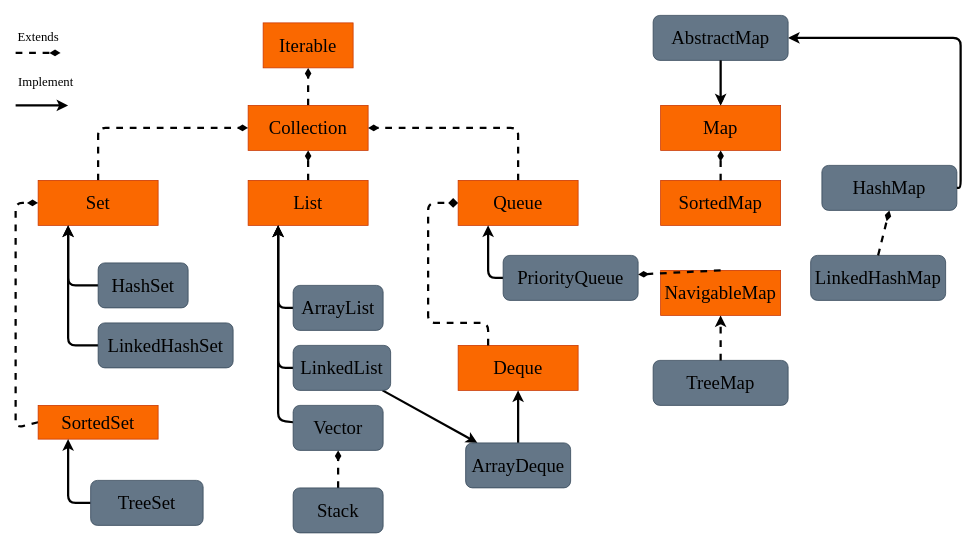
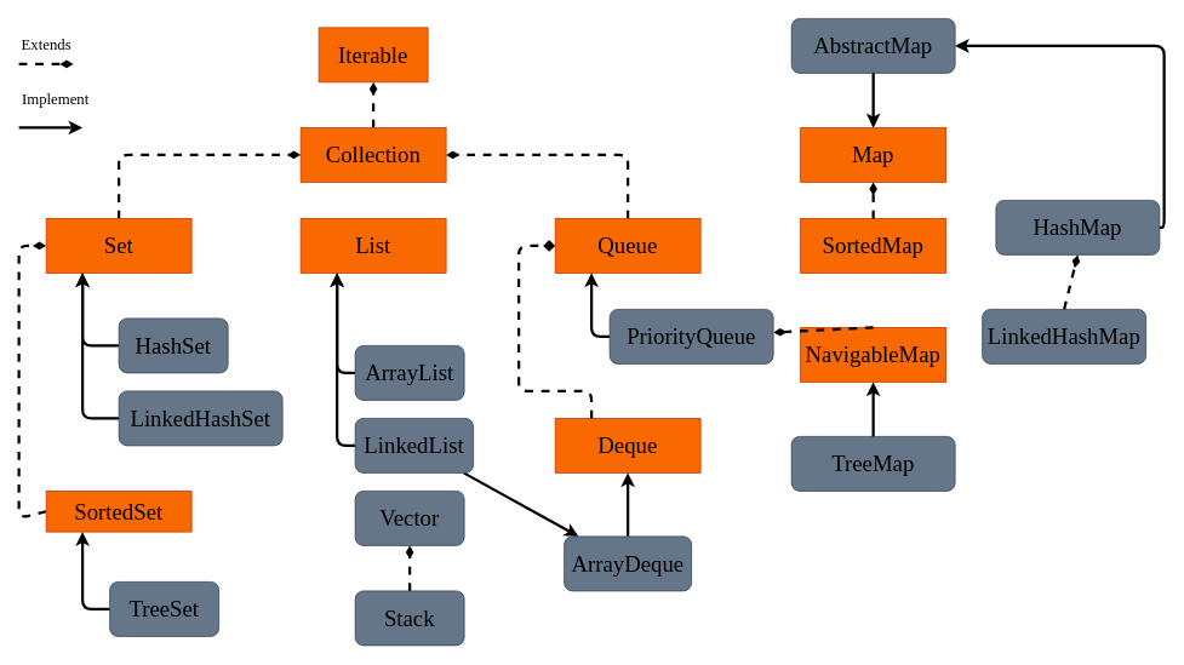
  <mxCell id="0" />
  <mxCell id="1" parent="0" />
  <mxCell id="2" value="Iterable" style="rounded=0;whiteSpace=wrap;html=1;fillColor=#fa6800;fontColor=#000000;strokeColor=#C73500;fontSize=25;fontStyle=0;fontFamily=Comic Sans MS;" parent="1" vertex="1"><mxGeometry x="350" y="30" width="120" height="60" as="geometry" /></mxCell>
  <mxCell id="3" style="edgeStyle=none;html=1;exitX=0.5;exitY=0;exitDx=0;exitDy=0;strokeColor=#000000;strokeWidth=3;fontFamily=Comic Sans MS;fontSize=25;fontColor=default;endArrow=diamondThin;endFill=1;dashed=1;" parent="1" source="4" edge="1"><mxGeometry relative="1" as="geometry"><mxPoint x="410" y="90" as="targetPoint" /></mxGeometry></mxCell>
  <mxCell id="4" value="Collection" style="rounded=0;whiteSpace=wrap;html=1;fillColor=#fa6800;fontColor=#000000;strokeColor=#C73500;fontSize=25;fontStyle=0;fontFamily=Comic Sans MS;" parent="1" vertex="1"><mxGeometry x="330" y="140" width="160" height="60" as="geometry" /></mxCell>
  <mxCell id="5" style="edgeStyle=none;html=1;entryX=0;entryY=0.5;entryDx=0;entryDy=0;strokeColor=#000000;strokeWidth=3;fontFamily=Comic Sans MS;fontSize=25;fontColor=default;endArrow=diamondThin;endFill=1;dashed=1;" parent="1" source="6" target="4" edge="1"><mxGeometry relative="1" as="geometry"><Array as="points"><mxPoint x="130" y="170" /></Array></mxGeometry></mxCell>
  <mxCell id="6" value="Set" style="rounded=0;whiteSpace=wrap;html=1;fillColor=#fa6800;fontColor=#000000;strokeColor=#C73500;fontSize=25;fontStyle=0;fontFamily=Comic Sans MS;" parent="1" vertex="1"><mxGeometry x="50" y="240" width="160" height="60" as="geometry" /></mxCell>
- <mxCell id="7" style="edgeStyle=none;html=1;exitX=0.5;exitY=0;exitDx=0;exitDy=0;entryX=0.5;entryY=1;entryDx=0;entryDy=0;strokeColor=#000000;strokeWidth=3;fontFamily=Comic Sans MS;fontSize=25;fontColor=default;endArrow=diamondThin;endFill=1;dashed=1;" parent="1" source="8" target="4" edge="1"><mxGeometry relative="1" as="geometry" /></mxCell>
  <mxCell id="8" value="List" style="rounded=0;whiteSpace=wrap;html=1;fillColor=#fa6800;fontColor=#000000;strokeColor=#C73500;fontSize=25;fontStyle=0;fontFamily=Comic Sans MS;" parent="1" vertex="1"><mxGeometry x="330" y="240" width="160" height="60" as="geometry" /></mxCell>
  <mxCell id="9" style="edgeStyle=none;html=1;exitX=0.5;exitY=0;exitDx=0;exitDy=0;entryX=1;entryY=0.5;entryDx=0;entryDy=0;strokeColor=#000000;strokeWidth=3;fontFamily=Comic Sans MS;fontSize=25;fontColor=default;endArrow=diamondThin;endFill=1;dashed=1;" parent="1" source="10" target="4" edge="1"><mxGeometry relative="1" as="geometry"><Array as="points"><mxPoint x="690" y="170" /></Array></mxGeometry></mxCell>
  <mxCell id="10" value="Queue" style="rounded=0;whiteSpace=wrap;html=1;fillColor=#fa6800;fontColor=#000000;strokeColor=#C73500;fontSize=25;fontStyle=0;fontFamily=Comic Sans MS;" parent="1" vertex="1"><mxGeometry x="610" y="240" width="160" height="60" as="geometry" /></mxCell>
  <mxCell id="11" style="edgeStyle=none;html=1;exitX=0;exitY=0.5;exitDx=0;exitDy=0;entryX=0;entryY=0.5;entryDx=0;entryDy=0;strokeColor=#000000;strokeWidth=3;fontFamily=Comic Sans MS;fontSize=25;fontColor=default;endArrow=diamondThin;endFill=1;dashed=1;" parent="1" source="12" target="6" edge="1"><mxGeometry relative="1" as="geometry"><Array as="points"><mxPoint x="20" y="570" /><mxPoint x="20" y="270" /></Array></mxGeometry></mxCell>
  <mxCell id="12" value="SortedSet" style="rounded=0;whiteSpace=wrap;html=1;fillColor=#fa6800;fontColor=#000000;strokeColor=#C73500;fontSize=25;fontStyle=0;fontFamily=Comic Sans MS;" parent="1" vertex="1"><mxGeometry x="50" y="540" width="160" height="45" as="geometry" /></mxCell>
  <mxCell id="13" style="edgeStyle=none;html=1;entryX=0.25;entryY=1;entryDx=0;entryDy=0;strokeColor=#000000;strokeWidth=3;fontFamily=Comic Sans MS;fontSize=25;fontColor=default;" parent="1" source="14" target="12" edge="1"><mxGeometry relative="1" as="geometry"><Array as="points"><mxPoint x="90" y="670" /></Array></mxGeometry></mxCell>
- <mxCell id="14" value="TreeSet" style="rounded=1;whiteSpace=wrap;html=1;fontSize=25;fontColor=#000000;fillColor=#647687;strokeColor=#314354;fontStyle=0;fontFamily=Comic Sans MS;" parent="1" vertex="1"><mxGeometry x="120" y="640" width="150" height="60" as="geometry" /></mxCell>
+ <mxCell id="14" value="TreeSet" style="rounded=1;whiteSpace=wrap;html=1;fontSize=25;fontColor=#000000;fillColor=#647687;strokeColor=#314354;fontStyle=0;fontFamily=Comic Sans MS;" parent="1" vertex="1"><mxGeometry x="120" y="640" width="120" height="60" as="geometry" /></mxCell>
  <mxCell id="15" style="edgeStyle=none;html=1;exitX=0;exitY=0.5;exitDx=0;exitDy=0;entryX=0.25;entryY=1;entryDx=0;entryDy=0;strokeColor=#000000;strokeWidth=3;fontFamily=Comic Sans MS;fontSize=25;fontColor=default;" parent="1" source="16" target="8" edge="1"><mxGeometry relative="1" as="geometry"><Array as="points"><mxPoint x="370" y="410" /></Array></mxGeometry></mxCell>
  <mxCell id="16" value="ArrayList" style="rounded=1;whiteSpace=wrap;html=1;fontSize=25;fontColor=#000000;fillColor=#647687;strokeColor=#314354;fontStyle=0;fontFamily=Comic Sans MS;" parent="1" vertex="1"><mxGeometry x="390" y="380" width="120" height="60" as="geometry" /></mxCell>
  <mxCell id="17" style="edgeStyle=none;html=1;strokeColor=#000000;strokeWidth=3;fontFamily=Comic Sans MS;fontSize=25;fontColor=default;" parent="1" source="19" edge="1"><mxGeometry relative="1" as="geometry"><mxPoint x="370" y="300" as="targetPoint" /><Array as="points"><mxPoint x="370" y="490" /></Array></mxGeometry></mxCell>
  <mxCell id="18" style="edgeStyle=none;html=1;strokeColor=#000000;strokeWidth=3;fontFamily=Comic Sans MS;fontSize=25;fontColor=default;" parent="1" source="19" target="28" edge="1"><mxGeometry relative="1" as="geometry" /></mxCell>
  <mxCell id="19" value="LinkedList" style="rounded=1;whiteSpace=wrap;html=1;fontSize=25;fontColor=#000000;fillColor=#647687;strokeColor=#314354;fontStyle=0;fontFamily=Comic Sans MS;" parent="1" vertex="1"><mxGeometry x="390" y="460" width="130" height="60" as="geometry" /></mxCell>
- <mxCell id="20" style="edgeStyle=none;html=1;entryX=0.25;entryY=1;entryDx=0;entryDy=0;strokeColor=#000000;strokeWidth=3;fontFamily=Comic Sans MS;fontSize=25;fontColor=default;" parent="1" source="21" target="8" edge="1"><mxGeometry relative="1" as="geometry"><Array as="points"><mxPoint x="370" y="560" /></Array></mxGeometry></mxCell>
  <mxCell id="21" value="Vector" style="rounded=1;whiteSpace=wrap;html=1;fontSize=25;fontColor=#000000;fillColor=#647687;strokeColor=#314354;fontStyle=0;fontFamily=Comic Sans MS;" parent="1" vertex="1"><mxGeometry x="390" y="540" width="120" height="60" as="geometry" /></mxCell>
  <mxCell id="22" style="edgeStyle=none;html=1;entryX=0.5;entryY=1;entryDx=0;entryDy=0;strokeColor=#000000;strokeWidth=3;fontFamily=Comic Sans MS;fontSize=25;fontColor=default;endArrow=diamondThin;endFill=1;dashed=1;" parent="1" source="23" target="21" edge="1"><mxGeometry relative="1" as="geometry" /></mxCell>
  <mxCell id="23" value="Stack" style="rounded=1;whiteSpace=wrap;html=1;fontSize=25;fontColor=#000000;fillColor=#647687;strokeColor=#314354;fontFamily=Comic Sans MS;" parent="1" vertex="1"><mxGeometry x="390" y="650" width="120" height="60" as="geometry" /></mxCell>
  <mxCell id="24" style="edgeStyle=none;html=1;entryX=0.25;entryY=1;entryDx=0;entryDy=0;strokeColor=#000000;strokeWidth=3;fontFamily=Comic Sans MS;fontSize=25;fontColor=default;" parent="1" source="25" target="10" edge="1"><mxGeometry relative="1" as="geometry"><Array as="points"><mxPoint x="650" y="370" /></Array></mxGeometry></mxCell>
  <mxCell id="25" value="PriorityQueue" style="rounded=1;whiteSpace=wrap;html=1;fontSize=25;fontColor=#000000;fillColor=#647687;strokeColor=#314354;fontStyle=0;fontFamily=Comic Sans MS;" parent="1" vertex="1"><mxGeometry x="670" y="340" width="180" height="60" as="geometry" /></mxCell>
  <mxCell id="26" value="Deque" style="rounded=0;whiteSpace=wrap;html=1;fillColor=#fa6800;fontColor=#000000;strokeColor=#C73500;fontSize=25;fontStyle=0;fontFamily=Comic Sans MS;" parent="1" vertex="1"><mxGeometry x="610" y="460" width="160" height="60" as="geometry" /></mxCell>
  <mxCell id="27" style="edgeStyle=none;html=1;strokeColor=#000000;strokeWidth=3;fontFamily=Comic Sans MS;fontSize=25;fontColor=default;" parent="1" source="28" target="26" edge="1"><mxGeometry relative="1" as="geometry" /></mxCell>
  <mxCell id="28" value="ArrayDeque" style="rounded=1;whiteSpace=wrap;html=1;fontSize=25;fontColor=#000000;fillColor=#647687;strokeColor=#314354;fontStyle=0;fontFamily=Comic Sans MS;" parent="1" vertex="1"><mxGeometry x="620" y="590" width="140" height="60" as="geometry" /></mxCell>
  <mxCell id="29" style="edgeStyle=none;html=1;exitX=0;exitY=0.5;exitDx=0;exitDy=0;entryX=0.25;entryY=1;entryDx=0;entryDy=0;strokeColor=#000000;strokeWidth=3;fontFamily=Comic Sans MS;fontSize=25;fontColor=default;" parent="1" source="30" target="6" edge="1"><mxGeometry relative="1" as="geometry"><Array as="points"><mxPoint x="90" y="380" /></Array></mxGeometry></mxCell>
  <mxCell id="30" value="HashSet" style="rounded=1;whiteSpace=wrap;html=1;fontSize=25;fontColor=#000000;fillColor=#647687;strokeColor=#314354;fontStyle=0;fontFamily=Comic Sans MS;" parent="1" vertex="1"><mxGeometry x="130" y="350" width="120" height="60" as="geometry" /></mxCell>
  <mxCell id="31" style="edgeStyle=none;html=1;entryX=0.25;entryY=1;entryDx=0;entryDy=0;strokeColor=#000000;strokeWidth=3;fontFamily=Comic Sans MS;fontSize=25;fontColor=default;" parent="1" source="32" target="6" edge="1"><mxGeometry relative="1" as="geometry"><Array as="points"><mxPoint x="90" y="460" /></Array></mxGeometry></mxCell>
  <mxCell id="32" value="LinkedHashSet" style="rounded=1;whiteSpace=wrap;html=1;fontSize=25;fontColor=#000000;fillColor=#647687;strokeColor=#314354;fontStyle=0;fontFamily=Comic Sans MS;" parent="1" vertex="1"><mxGeometry x="130" y="430" width="180" height="60" as="geometry" /></mxCell>
  <mxCell id="33" value="" style="group" parent="1" vertex="1" connectable="0"><mxGeometry x="20" y="70" width="70" height="70" as="geometry" /></mxCell>
  <mxCell id="34" value="Extends" style="edgeStyle=none;html=1;exitX=0.5;exitY=0;exitDx=0;exitDy=0;strokeColor=#000000;strokeWidth=3;fontFamily=Comic Sans MS;fontSize=17;fontColor=default;endArrow=diamondThin;endFill=1;dashed=1;" parent="33" edge="1"><mxGeometry y="20" relative="1" as="geometry"><mxPoint as="sourcePoint" /><mxPoint x="60" as="targetPoint" /><mxPoint as="offset" /></mxGeometry></mxCell>
  <mxCell id="35" value="Implement" style="edgeStyle=none;html=1;strokeColor=#000000;strokeWidth=3;fontFamily=Comic Sans MS;fontSize=17;fontColor=default;" parent="33" edge="1"><mxGeometry x="0.143" y="30" relative="1" as="geometry"><mxPoint y="70" as="sourcePoint" /><mxPoint x="70" y="70" as="targetPoint" /><mxPoint as="offset" /></mxGeometry></mxCell>
  <mxCell id="36" value="Map" style="rounded=0;whiteSpace=wrap;html=1;fillColor=#fa6800;fontColor=#000000;strokeColor=#C73500;fontSize=25;fontStyle=0;fontFamily=Comic Sans MS;" parent="1" vertex="1"><mxGeometry x="880" y="140" width="160" height="60" as="geometry" /></mxCell>
  <mxCell id="37" value="SortedMap" style="rounded=0;whiteSpace=wrap;html=1;fillColor=#fa6800;fontColor=#000000;strokeColor=#C73500;fontSize=25;fontStyle=0;fontFamily=Comic Sans MS;" parent="1" vertex="1"><mxGeometry x="880" y="240" width="160" height="60" as="geometry" /></mxCell>
  <mxCell id="38" style="edgeStyle=none;html=1;exitX=0.5;exitY=0;exitDx=0;exitDy=0;entryX=0.5;entryY=1;entryDx=0;entryDy=0;strokeColor=#000000;strokeWidth=3;fontFamily=Comic Sans MS;fontSize=25;fontColor=default;endArrow=diamondThin;endFill=1;dashed=1;" parent="1" source="37" target="36" edge="1"><mxGeometry relative="1" as="geometry"><mxPoint x="1100" y="250" as="sourcePoint" /><mxPoint x="1100" y="210" as="targetPoint" /></mxGeometry></mxCell>
  <mxCell id="39" value="HashMap" style="rounded=1;whiteSpace=wrap;html=1;fontSize=25;fontColor=#000000;fillColor=#647687;strokeColor=#314354;fontStyle=0;fontFamily=Comic Sans MS;" parent="1" vertex="1"><mxGeometry x="1095" y="220" width="180" height="60" as="geometry" /></mxCell>
  <mxCell id="40" style="edgeStyle=none;html=1;strokeColor=#000000;strokeWidth=3;fontFamily=Comic Sans MS;fontSize=25;fontColor=default;exitX=1;exitY=0.5;exitDx=0;exitDy=0;entryX=1;entryY=0.5;entryDx=0;entryDy=0;" parent="1" source="39" target="49" edge="1"><mxGeometry relative="1" as="geometry"><Array as="points"><mxPoint x="1280" y="250" /><mxPoint x="1280" y="50" /></Array><mxPoint x="1160" y="260" as="sourcePoint" /><mxPoint x="1040" y="170" as="targetPoint" /></mxGeometry></mxCell>
  <mxCell id="41" value="LinkedHashMap" style="rounded=1;whiteSpace=wrap;html=1;fontSize=25;fontColor=#000000;fillColor=#647687;strokeColor=#314354;fontStyle=0;fontFamily=Comic Sans MS;" parent="1" vertex="1"><mxGeometry x="1080" y="340" width="180" height="60" as="geometry" /></mxCell>
  <mxCell id="42" value="TreeMap" style="rounded=1;whiteSpace=wrap;html=1;fontSize=25;fontColor=#000000;fillColor=#647687;strokeColor=#314354;fontStyle=0;fontFamily=Comic Sans MS;" parent="1" vertex="1"><mxGeometry x="870" y="480" width="180" height="60" as="geometry" /></mxCell>
- <mxCell id="43" style="edgeStyle=none;html=1;strokeColor=#000000;strokeWidth=3;fontFamily=Comic Sans MS;fontSize=25;fontColor=default;entryX=0.5;entryY=1;entryDx=0;entryDy=0;dashed=1;" parent="1" target="46" edge="1" source="42"><mxGeometry relative="1" as="geometry"><mxPoint x="960" y="340" as="sourcePoint" /><mxPoint x="959.5" y="330" as="targetPoint" /></mxGeometry></mxCell>
+ <mxCell id="43" style="edgeStyle=none;html=1;strokeColor=#000000;strokeWidth=3;fontFamily=Comic Sans MS;fontSize=25;fontColor=default;entryX=0.5;entryY=1;entryDx=0;entryDy=0;" parent="1" target="46" edge="1" source="42"><mxGeometry relative="1" as="geometry"><mxPoint x="960" y="340" as="sourcePoint" /><mxPoint x="959.5" y="330" as="targetPoint" /></mxGeometry></mxCell>
  <mxCell id="44" style="edgeStyle=none;html=1;strokeColor=#000000;strokeWidth=3;fontFamily=Comic Sans MS;fontSize=25;fontColor=default;entryX=0;entryY=0.5;entryDx=0;entryDy=0;exitX=0.25;exitY=0;exitDx=0;exitDy=0;endArrow=diamond;endFill=1;dashed=1;" parent="1" source="26" target="10" edge="1"><mxGeometry relative="1" as="geometry"><mxPoint x="590" y="410" as="sourcePoint" /><mxPoint x="590" y="370" as="targetPoint" /><Array as="points"><mxPoint x="650" y="430" /><mxPoint x="570" y="430" /><mxPoint x="570" y="270" /></Array></mxGeometry></mxCell>
  <mxCell id="45" style="edgeStyle=none;html=1;entryX=0.5;entryY=1;entryDx=0;entryDy=0;strokeColor=#000000;strokeWidth=3;fontFamily=Comic Sans MS;fontSize=25;fontColor=default;endArrow=diamondThin;endFill=1;dashed=1;exitX=0.5;exitY=0;exitDx=0;exitDy=0;" parent="1" source="41" target="39" edge="1"><mxGeometry relative="1" as="geometry"><mxPoint x="1180" y="470" as="sourcePoint" /><mxPoint x="1180" y="410" as="targetPoint" /></mxGeometry></mxCell>
  <mxCell id="46" value="NavigableMap" style="rounded=0;whiteSpace=wrap;html=1;fillColor=#fa6800;fontColor=#000000;strokeColor=#C73500;fontSize=25;fontStyle=0;fontFamily=Comic Sans MS;" vertex="1" parent="1"><mxGeometry x="880" y="360" width="160" height="60" as="geometry" /></mxCell>
  <mxCell id="47" style="edgeStyle=none;html=1;exitX=0.5;exitY=0;exitDx=0;exitDy=0;strokeColor=#000000;strokeWidth=3;fontFamily=Comic Sans MS;fontSize=25;fontColor=default;endArrow=diamondThin;endFill=1;dashed=1;" edge="1" parent="1" source="46" target="25"><mxGeometry relative="1" as="geometry"><mxPoint x="970" y="250" as="sourcePoint" /><mxPoint x="970" y="210" as="targetPoint" /></mxGeometry></mxCell>
  <mxCell id="48" style="edgeStyle=none;html=1;exitX=0.5;exitY=1;exitDx=0;exitDy=0;" edge="1" parent="1" source="49" target="36"><mxGeometry relative="1" as="geometry" /></mxCell>
  <mxCell id="49" value="AbstractMap" style="rounded=1;whiteSpace=wrap;html=1;fontSize=25;fontColor=#000000;fillColor=#647687;strokeColor=#314354;fontStyle=0;fontFamily=Comic Sans MS;" vertex="1" parent="1"><mxGeometry x="870" y="20" width="180" height="60" as="geometry" /></mxCell>
  <mxCell id="50" style="edgeStyle=none;html=1;strokeColor=#000000;strokeWidth=3;fontFamily=Comic Sans MS;fontSize=25;fontColor=default;entryX=0.5;entryY=0;entryDx=0;entryDy=0;exitX=0.5;exitY=1;exitDx=0;exitDy=0;" edge="1" parent="1" source="49" target="36"><mxGeometry relative="1" as="geometry"><mxPoint x="780" y="20" as="sourcePoint" /><mxPoint x="780" y="-50" as="targetPoint" /></mxGeometry></mxCell>
